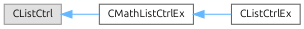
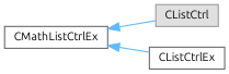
  digraph {
    fontname=Ubuntu
    rankdir=LR
    node [color=grey40 fillcolor=white fontname=Ubuntu fontsize=10 shape=box style=filled]
    edge [color=steelblue1 dir=back fontname=Ubuntu fontsize=10 labelfontname=Helvetica labelfontsize=10 style=solid]
    n1 [color=grey60 fillcolor="#E0E0E0" height=0.2 label=CListCtrl width=0.4]
    n2 [height=0.2 label=CMathListCtrlEx width=0.4]
    n3 [height=0.2 label=CListCtrlEx width=0.4]
-   n1 -> n2
+   n2 -> n1
    n2 -> n3
  }
